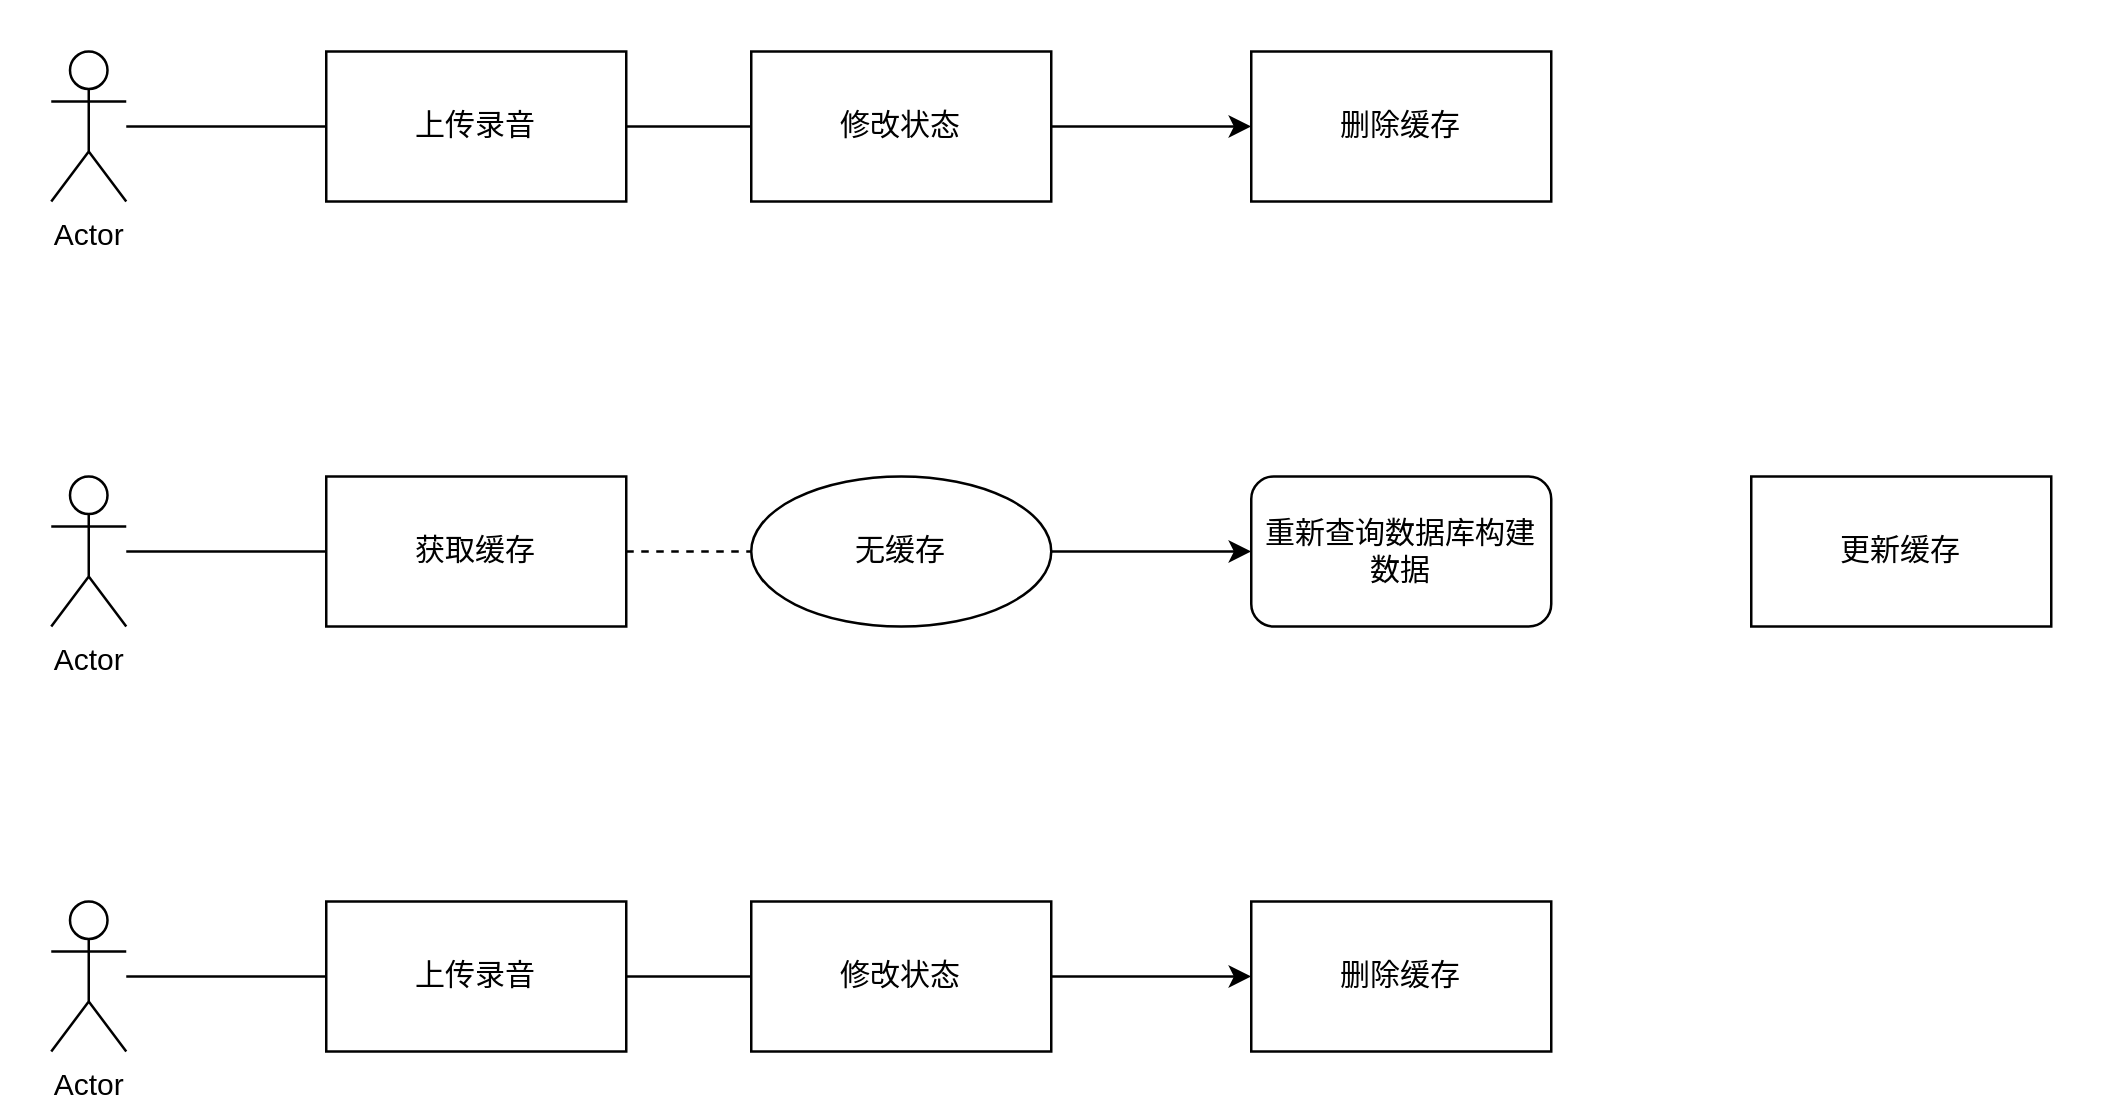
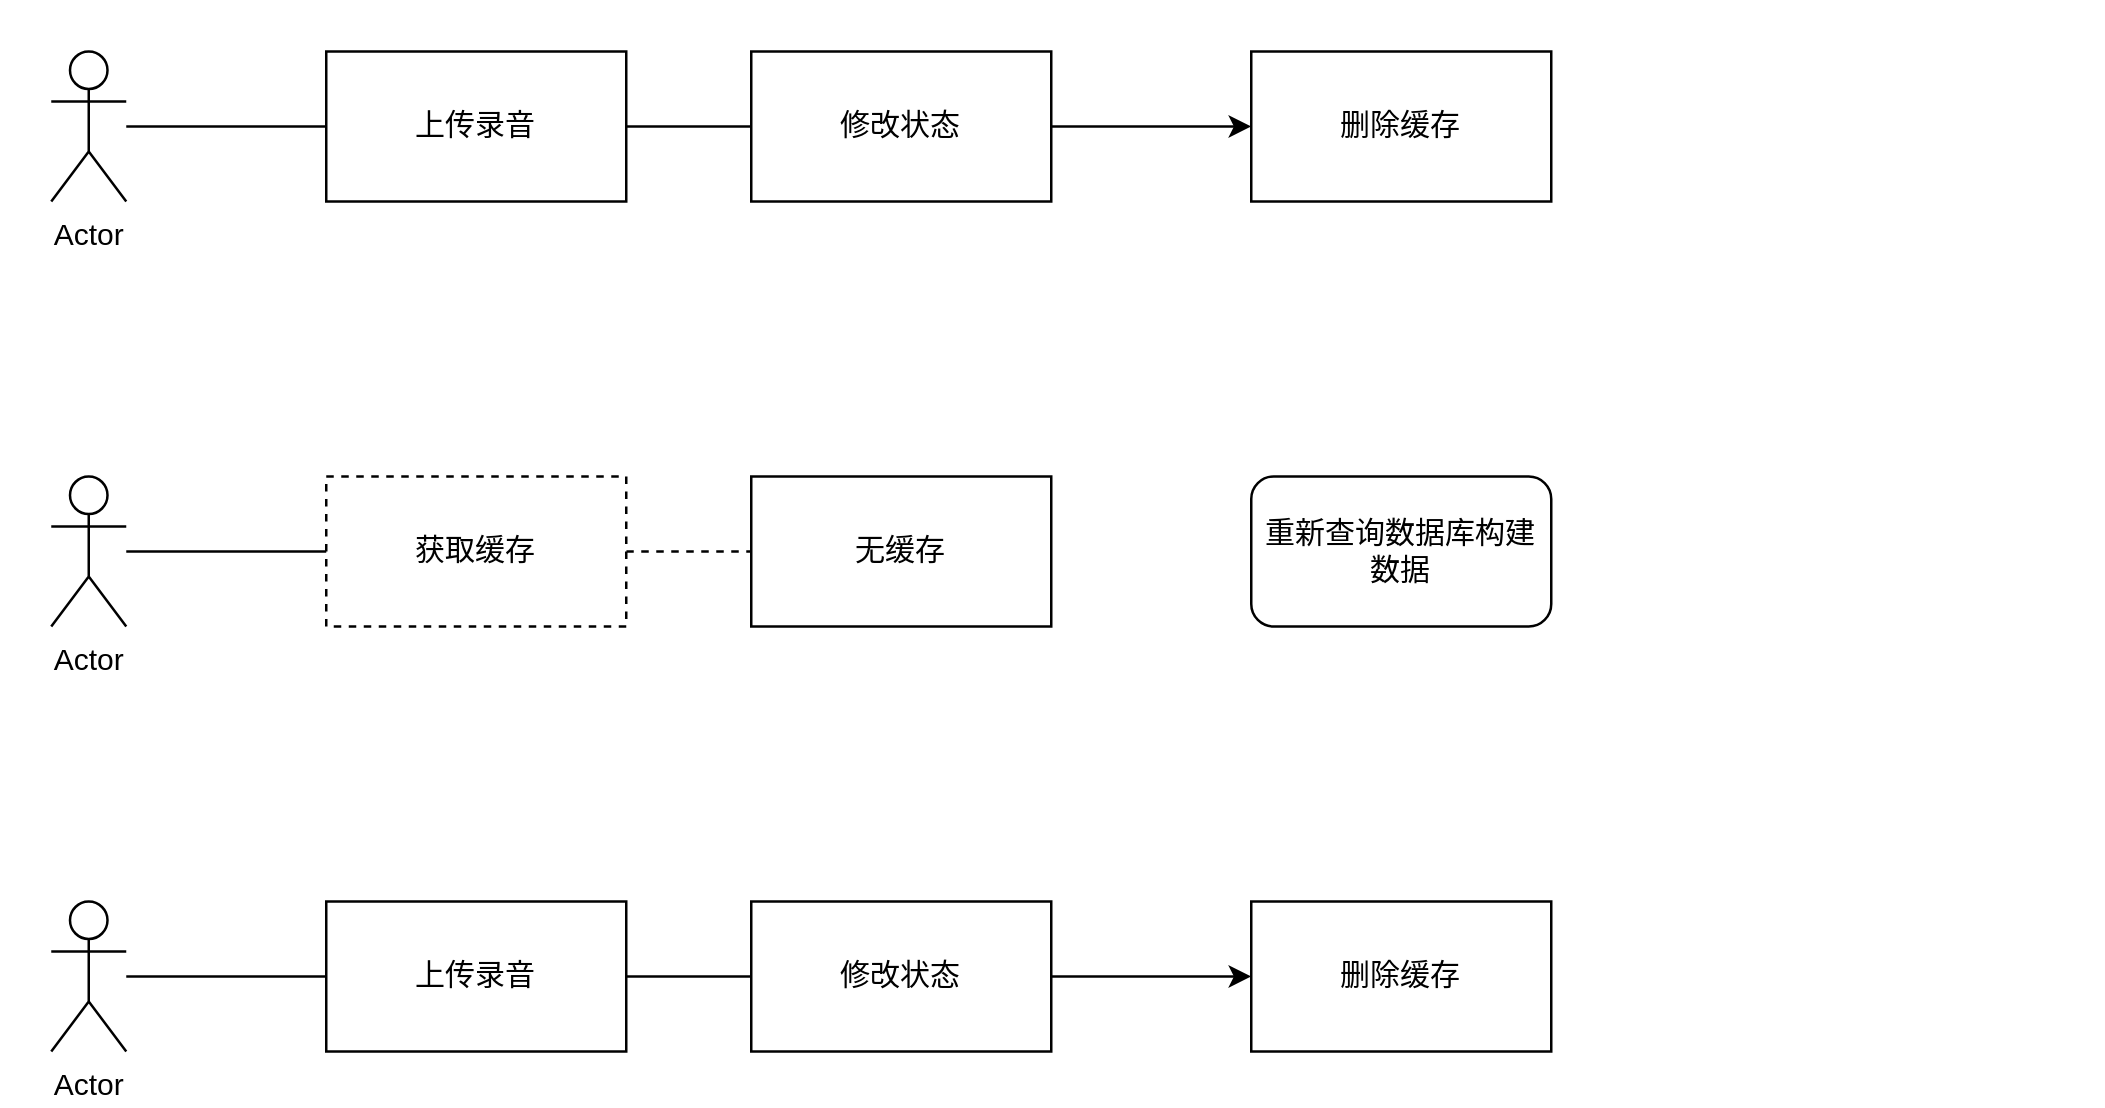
  <mxCell id="0" />
  <mxCell id="1" parent="0" />
  <mxCell id="2" value="" style="edgeStyle=orthogonalEdgeStyle;rounded=0;orthogonalLoop=1;jettySize=auto;html=1;endArrow=none;endFill=0;" edge="1" parent="1" source="3" target="5"><mxGeometry relative="1" as="geometry" /></mxCell>
  <mxCell id="3" value="上传录音" style="rounded=0;whiteSpace=wrap;html=1;" vertex="1" parent="1"><mxGeometry x="130" y="20" width="120" height="60" as="geometry" /></mxCell>
  <mxCell id="4" value="" style="edgeStyle=orthogonalEdgeStyle;rounded=0;orthogonalLoop=1;jettySize=auto;html=1;" edge="1" parent="1" source="5" target="8"><mxGeometry relative="1" as="geometry" /></mxCell>
  <mxCell id="5" value="修改状态" style="whiteSpace=wrap;html=1;rounded=0;" vertex="1" parent="1"><mxGeometry x="300" y="20" width="120" height="60" as="geometry" /></mxCell>
  <mxCell id="6" value="" style="edgeStyle=orthogonalEdgeStyle;rounded=0;orthogonalLoop=1;jettySize=auto;html=1;endArrow=none;endFill=0;" edge="1" parent="1" source="7" target="3"><mxGeometry relative="1" as="geometry" /></mxCell>
  <mxCell id="7" value="Actor" style="shape=umlActor;verticalLabelPosition=bottom;verticalAlign=top;html=1;outlineConnect=0;" vertex="1" parent="1"><mxGeometry x="20" y="20" width="30" height="60" as="geometry" /></mxCell>
  <mxCell id="8" value="删除缓存" style="whiteSpace=wrap;html=1;rounded=0;" vertex="1" parent="1"><mxGeometry x="500" y="20" width="120" height="60" as="geometry" /></mxCell>
  <mxCell id="9" value="" style="edgeStyle=orthogonalEdgeStyle;rounded=0;orthogonalLoop=1;jettySize=auto;html=1;endArrow=none;endFill=0;dashed=1;" edge="1" parent="1" source="10" target="12"><mxGeometry relative="1" as="geometry" /></mxCell>
- <mxCell id="10" value="获取缓存" style="rounded=0;whiteSpace=wrap;html=1;" vertex="1" parent="1"><mxGeometry x="130" y="190" width="120" height="60" as="geometry" /></mxCell>
- <mxCell id="11" value="" style="edgeStyle=orthogonalEdgeStyle;rounded=0;orthogonalLoop=1;jettySize=auto;html=1;" edge="1" parent="1" source="12" target="15"><mxGeometry relative="1" as="geometry" /></mxCell>
- <mxCell id="12" value="无缓存" style="ellipse;whiteSpace=wrap;html=1;" vertex="1" parent="1"><mxGeometry x="300" y="190" width="120" height="60" as="geometry" /></mxCell>
+ <mxCell id="10" value="获取缓存" style="rounded=0;whiteSpace=wrap;html=1;dashed=1;" vertex="1" parent="1"><mxGeometry x="130" y="190" width="120" height="60" as="geometry" /></mxCell>
+ <mxCell id="12" value="无缓存" style="whiteSpace=wrap;html=1;rounded=0;" vertex="1" parent="1"><mxGeometry x="300" y="190" width="120" height="60" as="geometry" /></mxCell>
  <mxCell id="13" value="" style="edgeStyle=orthogonalEdgeStyle;rounded=0;orthogonalLoop=1;jettySize=auto;html=1;endArrow=none;endFill=0;" edge="1" parent="1" source="14" target="10"><mxGeometry relative="1" as="geometry" /></mxCell>
  <mxCell id="14" value="Actor" style="shape=umlActor;verticalLabelPosition=bottom;verticalAlign=top;html=1;outlineConnect=0;" vertex="1" parent="1"><mxGeometry x="20" y="190" width="30" height="60" as="geometry" /></mxCell>
  <mxCell id="15" value="重新查询数据库构建数据" style="whiteSpace=wrap;html=1;rounded=1;" vertex="1" parent="1"><mxGeometry x="500" y="190" width="120" height="60" as="geometry" /></mxCell>
  <mxCell id="16" value="" style="edgeStyle=orthogonalEdgeStyle;rounded=0;orthogonalLoop=1;jettySize=auto;html=1;endArrow=none;endFill=0;" edge="1" parent="1" source="17" target="19"><mxGeometry relative="1" as="geometry" /></mxCell>
  <mxCell id="17" value="上传录音" style="rounded=0;whiteSpace=wrap;html=1;" vertex="1" parent="1"><mxGeometry x="130" y="360" width="120" height="60" as="geometry" /></mxCell>
  <mxCell id="18" value="" style="edgeStyle=orthogonalEdgeStyle;rounded=0;orthogonalLoop=1;jettySize=auto;html=1;" edge="1" parent="1" source="19" target="22"><mxGeometry relative="1" as="geometry" /></mxCell>
  <mxCell id="19" value="修改状态" style="whiteSpace=wrap;html=1;rounded=0;" vertex="1" parent="1"><mxGeometry x="300" y="360" width="120" height="60" as="geometry" /></mxCell>
  <mxCell id="20" value="" style="edgeStyle=orthogonalEdgeStyle;rounded=0;orthogonalLoop=1;jettySize=auto;html=1;endArrow=none;endFill=0;" edge="1" parent="1" source="21" target="17"><mxGeometry relative="1" as="geometry" /></mxCell>
  <mxCell id="21" value="Actor" style="shape=umlActor;verticalLabelPosition=bottom;verticalAlign=top;html=1;outlineConnect=0;" vertex="1" parent="1"><mxGeometry x="20" y="360" width="30" height="60" as="geometry" /></mxCell>
  <mxCell id="22" value="删除缓存" style="whiteSpace=wrap;html=1;rounded=0;" vertex="1" parent="1"><mxGeometry x="500" y="360" width="120" height="60" as="geometry" /></mxCell>
- <mxCell id="23" value="更新缓存" style="whiteSpace=wrap;html=1;rounded=0;" vertex="1" parent="1"><mxGeometry x="700" y="190" width="120" height="60" as="geometry" /></mxCell>
